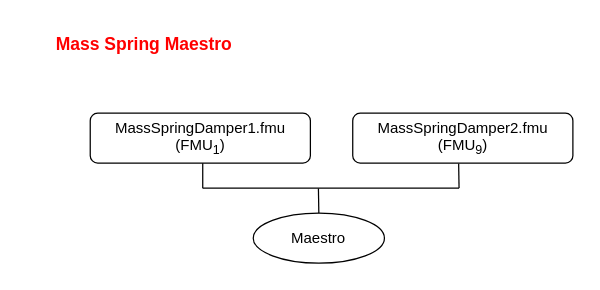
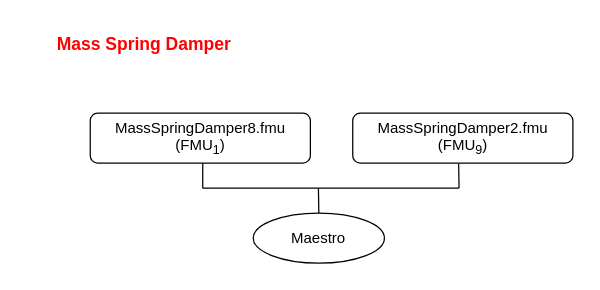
  <mxCell id="0" />
  <mxCell id="1" parent="0" />
- <mxCell id="2" value="&lt;font color=&quot;#ff0000&quot; style=&quot;font-size: 14px&quot;&gt;&lt;b&gt;Mass Spring Maestro&lt;/b&gt;&lt;/font&gt;" style="text;html=1;strokeColor=none;fillColor=none;align=center;verticalAlign=middle;whiteSpace=wrap;rounded=0;" parent="1" vertex="1"><mxGeometry x="20.995" y="20" width="187.789" height="30" as="geometry" /></mxCell>
+ <mxCell id="2" value="&lt;font color=&quot;#ff0000&quot; style=&quot;font-size: 14px&quot;&gt;&lt;b&gt;Mass Spring Damper&lt;/b&gt;&lt;/font&gt;" style="text;html=1;strokeColor=none;fillColor=none;align=center;verticalAlign=middle;whiteSpace=wrap;rounded=0;" parent="1" vertex="1"><mxGeometry x="20.995" y="20" width="187.789" height="30" as="geometry" /></mxCell>
  <mxCell id="3" value="" style="group" parent="1" vertex="1" connectable="0"><mxGeometry x="71.69" y="90" width="386.12" height="120" as="geometry" /></mxCell>
  <mxCell id="4" value="Maestro" style="ellipse;whiteSpace=wrap;html=1;" parent="3" vertex="1"><mxGeometry x="130.412" y="80" width="104.941" height="40" as="geometry" /></mxCell>
- <mxCell id="5" value="MassSpringDamper1.fmu&lt;br&gt;(FMU&lt;sub&gt;1&lt;/sub&gt;)" style="rounded=1;whiteSpace=wrap;html=1;" parent="3" vertex="1"><mxGeometry width="176.12" height="40" as="geometry" /></mxCell>
+ <mxCell id="5" value="MassSpringDamper8.fmu&lt;br&gt;(FMU&lt;sub&gt;1&lt;/sub&gt;)" style="rounded=1;whiteSpace=wrap;html=1;" parent="3" vertex="1"><mxGeometry width="176.12" height="40" as="geometry" /></mxCell>
  <mxCell id="6" value="" style="endArrow=none;html=1;rounded=0;" parent="3" edge="1"><mxGeometry width="50" height="50" relative="1" as="geometry"><mxPoint x="90" y="60" as="sourcePoint" /><mxPoint x="295.059" y="60" as="targetPoint" /></mxGeometry></mxCell>
  <mxCell id="7" value="" style="endArrow=none;html=1;rounded=0;" parent="3" edge="1"><mxGeometry width="50" height="50" relative="1" as="geometry"><mxPoint x="90" y="40" as="sourcePoint" /><mxPoint x="90" y="60" as="targetPoint" /><Array as="points"><mxPoint x="90" y="40" /></Array></mxGeometry></mxCell>
  <mxCell id="8" value="" style="endArrow=none;html=1;rounded=0;exitX=0.375;exitY=1.057;exitDx=0;exitDy=0;exitPerimeter=0;" parent="3" edge="1"><mxGeometry width="50" height="50" relative="1" as="geometry"><mxPoint x="182.554" y="60.28" as="sourcePoint" /><mxPoint x="182.882" y="80" as="targetPoint" /></mxGeometry></mxCell>
  <mxCell id="9" value="" style="endArrow=none;html=1;rounded=0;exitX=0.375;exitY=1.057;exitDx=0;exitDy=0;exitPerimeter=0;" parent="3" edge="1"><mxGeometry width="50" height="50" relative="1" as="geometry"><mxPoint x="294.731" y="40.28" as="sourcePoint" /><mxPoint x="295.059" y="60" as="targetPoint" /></mxGeometry></mxCell>
  <mxCell id="10" value="MassSpringDamper2.fmu&lt;br&gt;(FMU&lt;sub&gt;9&lt;/sub&gt;)" style="rounded=1;whiteSpace=wrap;html=1;" parent="3" vertex="1"><mxGeometry x="210" width="176.12" height="40" as="geometry" /></mxCell>
